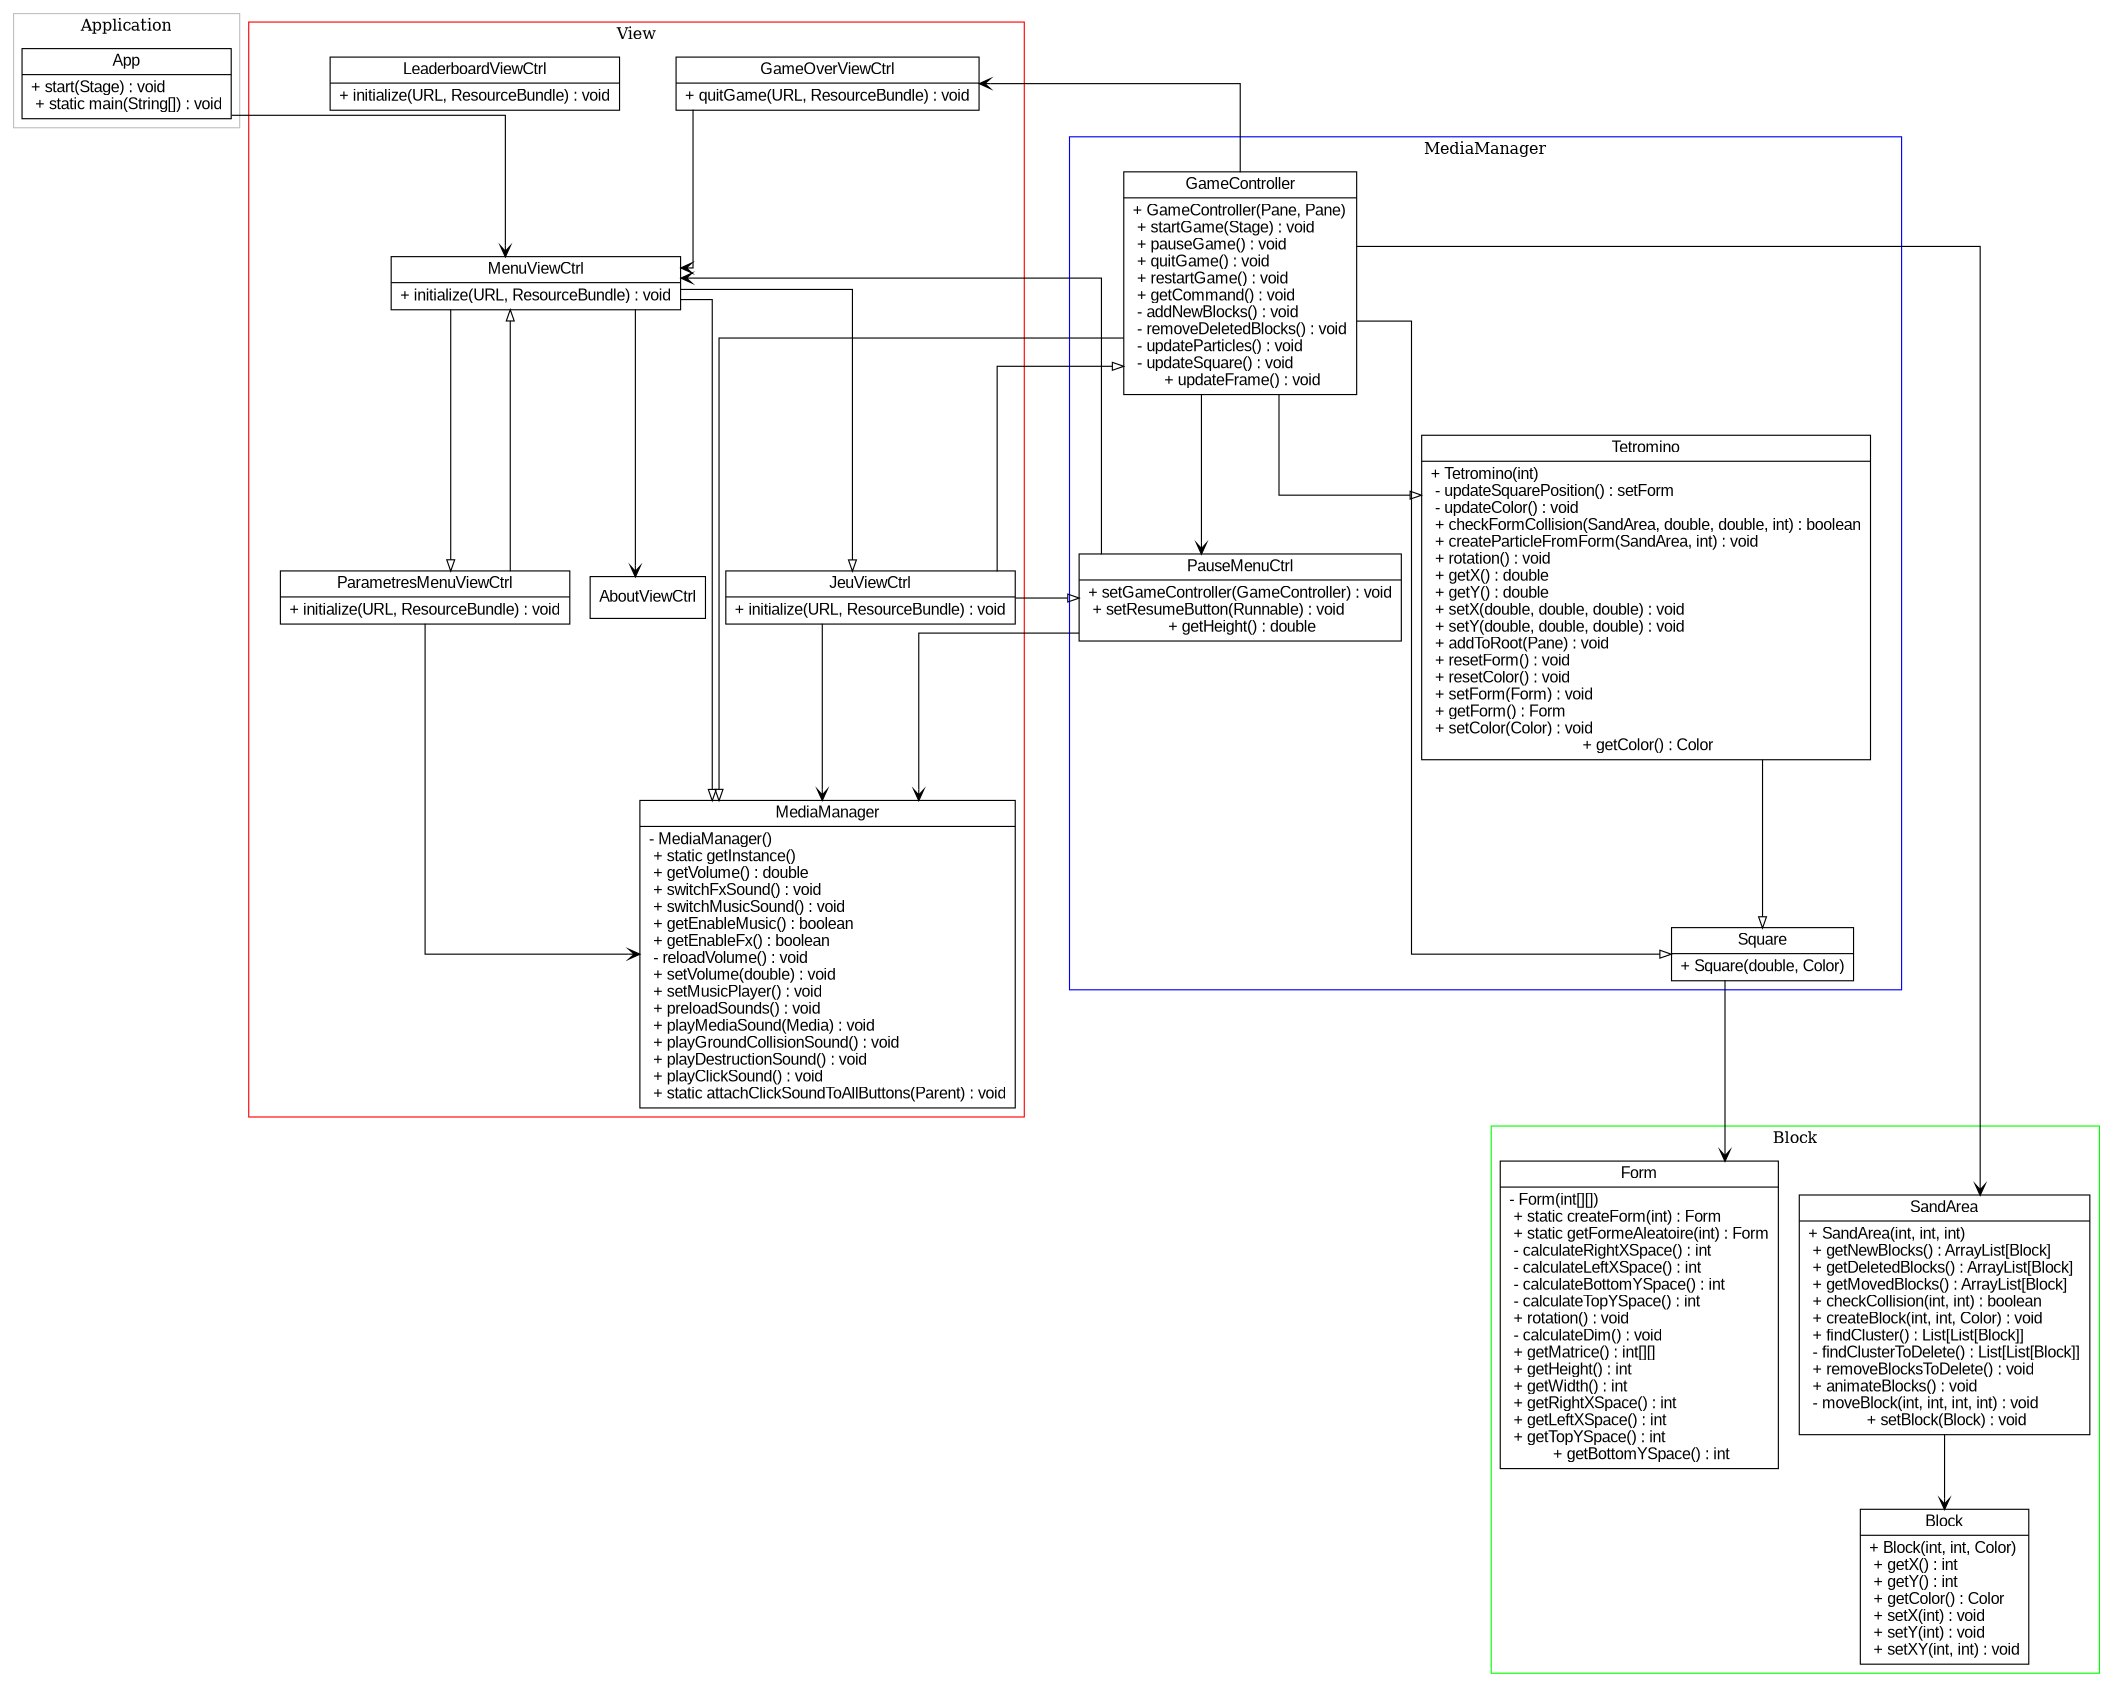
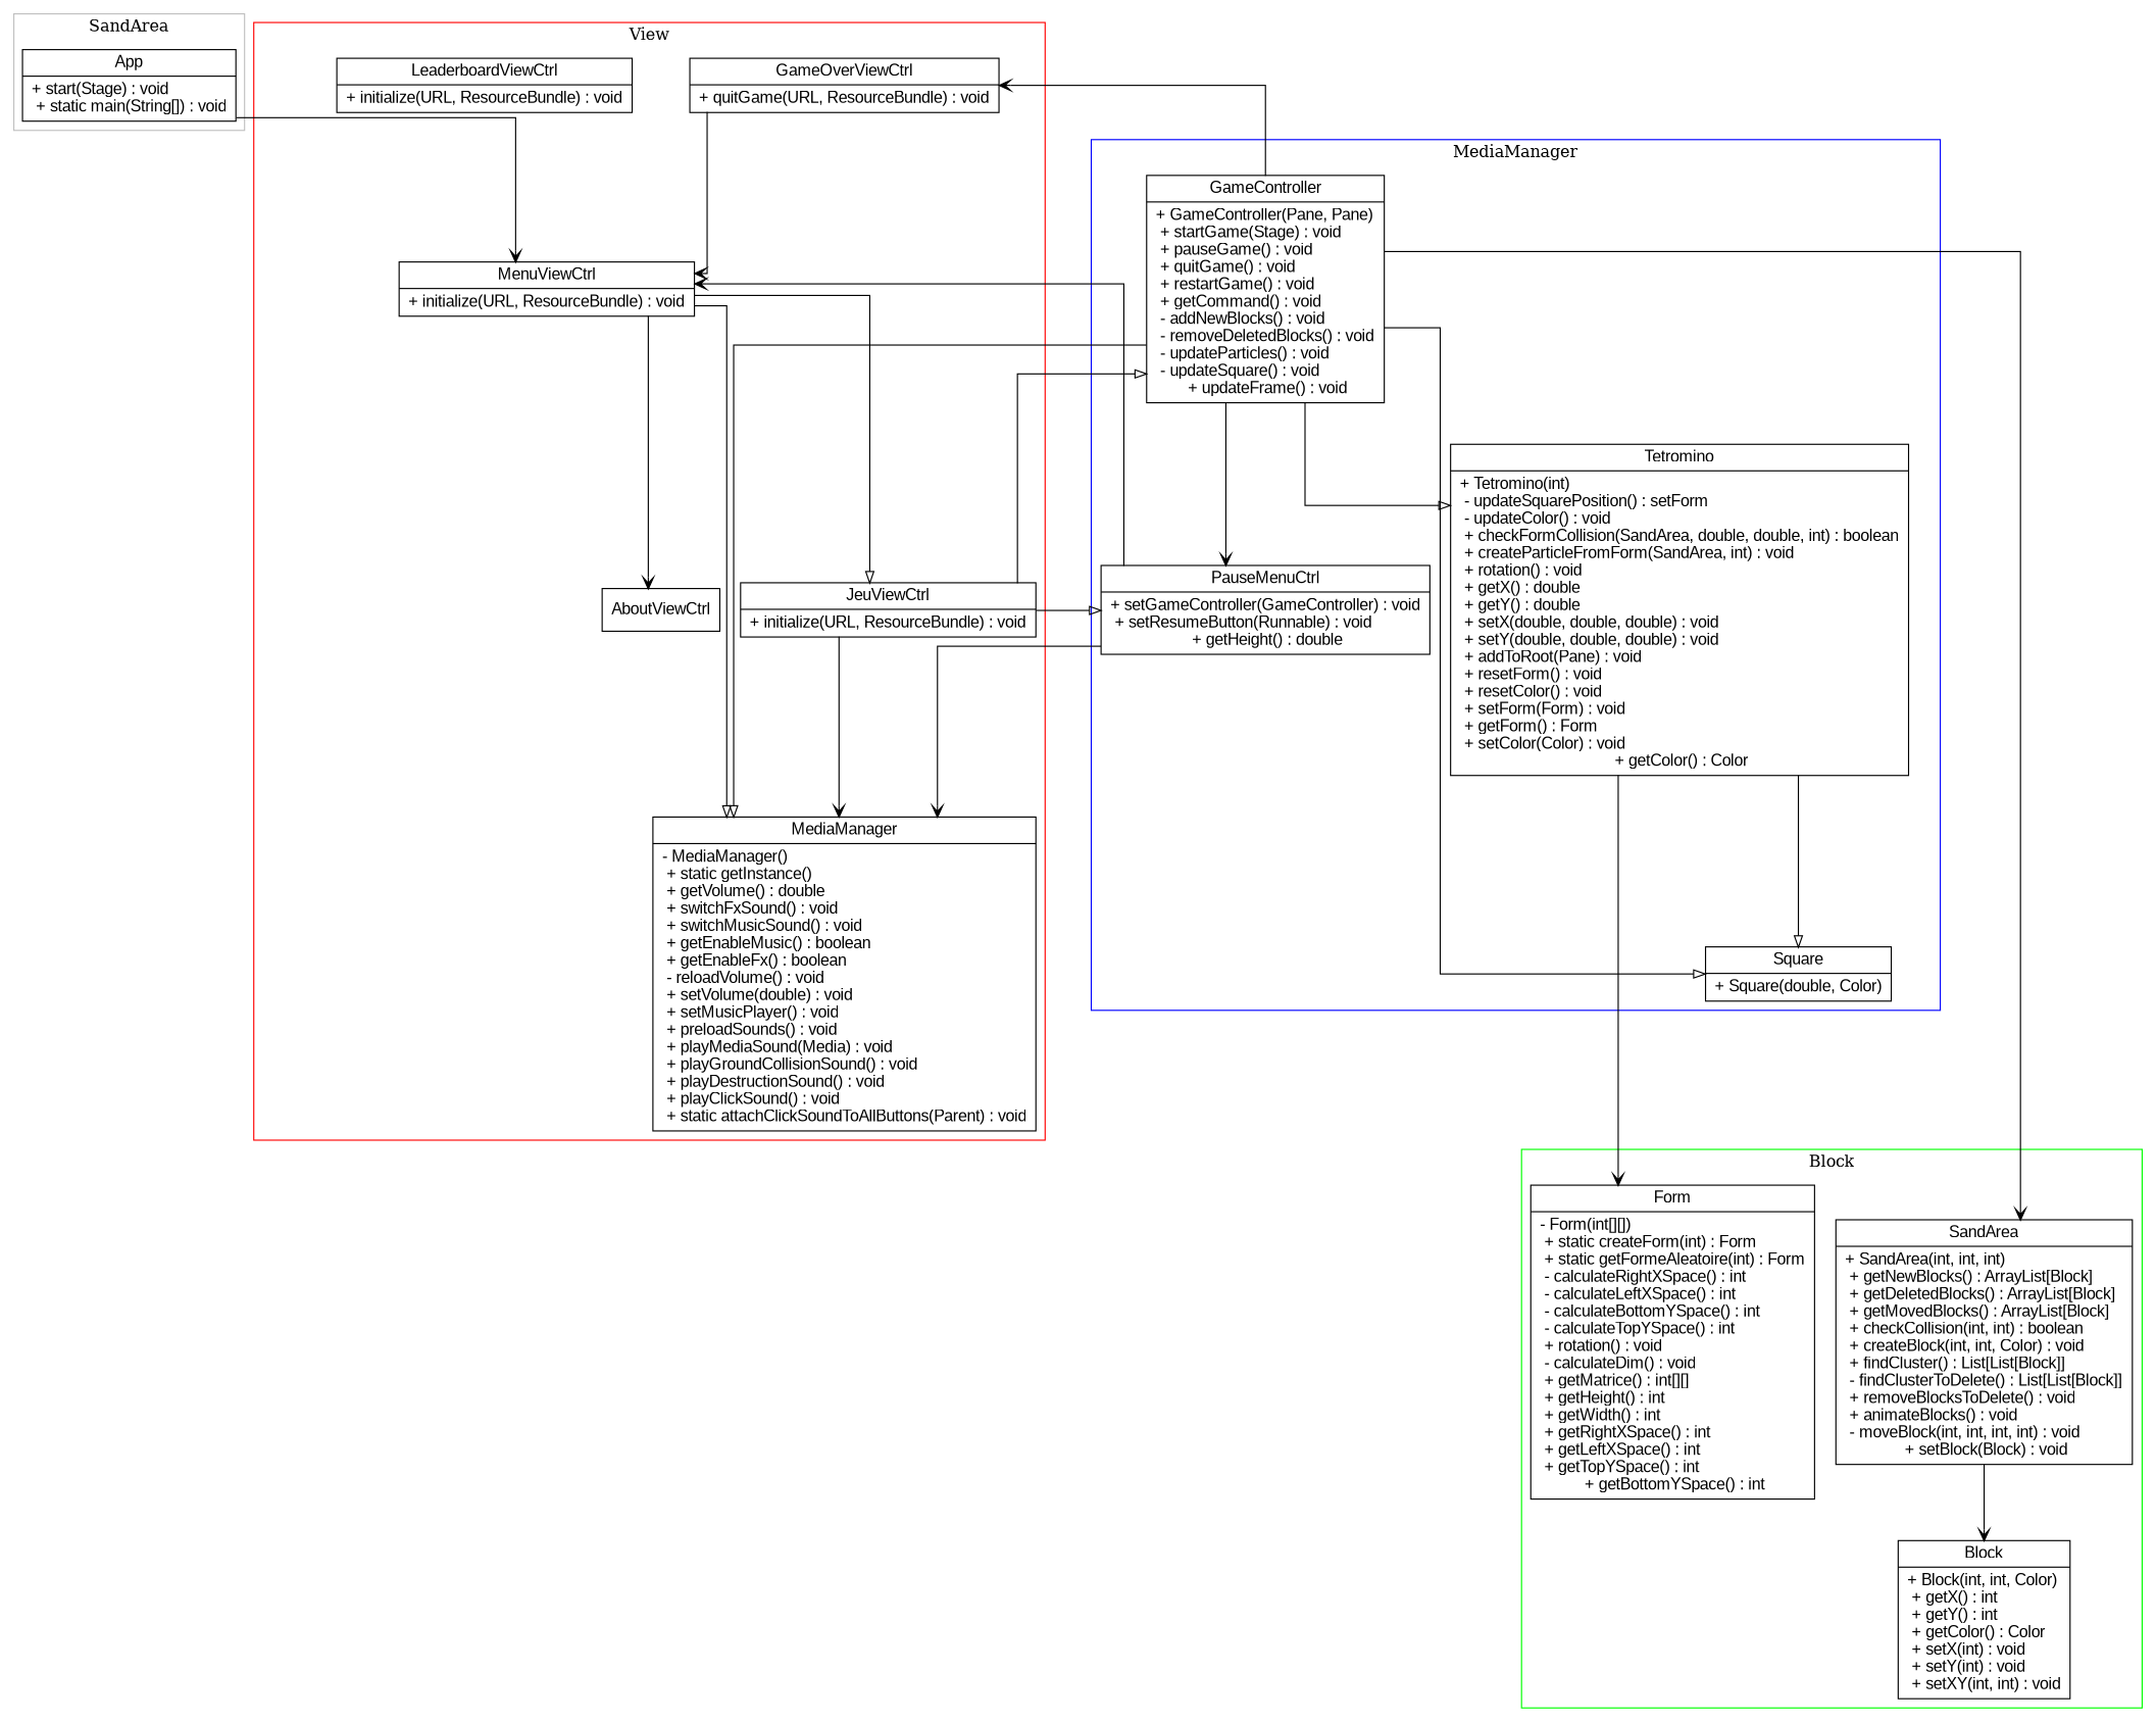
  digraph {
    rankdir=TB
    splines=ortho
    node [fontname=Arial shape=record]
    edge [arrowhead=vee]
    n1 [label="{MenuViewCtrl| + initialize(URL, ResourceBundle) : void}"]
    n2 [label="{JeuViewCtrl| + initialize(URL, ResourceBundle) : void}"]
-   n3 [label="{ParametresMenuViewCtrl| + initialize(URL, ResourceBundle) : void}"]
    n4 [label="{GameOverViewCtrl| + quitGame(URL, ResourceBundle) : void}"]
    n5 [label="{LeaderboardViewCtrl| + initialize(URL, ResourceBundle) : void}"]
    n6 [label=AboutViewCtrl]
    n7 [label="{MediaManager| - MediaManager()\l + static getInstance()\l + getVolume() : double\l + switchFxSound() : void\l + switchMusicSound() : void\l + getEnableMusic() : boolean\l + getEnableFx() : boolean\l - reloadVolume() : void\l + setVolume(double) : void\l + setMusicPlayer() : void\l + preloadSounds() : void\l + playMediaSound(Media) : void\l + playGroundCollisionSound() : void\l + playDestructionSound() : void\l + playClickSound() : void\l + static attachClickSoundToAllButtons(Parent) : void}"]
    n8 [label="{App| + start(Stage) : void\l + static main(String[]) : void}"]
    n9 [label="{GameController| + GameController(Pane, Pane)\l + startGame(Stage) : void\l + pauseGame() : void\l + quitGame() : void\l + restartGame() : void\l + getCommand() : void\l - addNewBlocks() : void\l - removeDeletedBlocks() : void\l - updateParticles() : void\l - updateSquare() : void\l + updateFrame() : void}"]
    n10 [label="{PauseMenuCtrl| + setGameController(GameController) : void\l + setResumeButton(Runnable) : void\l + getHeight() : double}"]
    n11 [label="{Tetromino| + Tetromino(int)\l - updateSquarePosition() : setForm\l - updateColor() : void\l + checkFormCollision(SandArea, double, double, int) : boolean\l + createParticleFromForm(SandArea, int) : void\l + rotation() : void\l + getX() : double\l + getY() : double\l + setX(double, double, double) : void\l + setY(double, double, double) : void\l + addToRoot(Pane) : void\l + resetForm() : void\l + resetColor() : void\l + setForm(Form) : void\l + getForm() : Form\l + setColor(Color) : void\l + getColor() : Color}"]
    n12 [label="{Square| + Square(double, Color)}"]
    n13 [label="{Form| - Form(int[][])\l + static createForm(int) : Form\l + static getFormeAleatoire(int) : Form\l - calculateRightXSpace() : int\l - calculateLeftXSpace() : int\l - calculateBottomYSpace() : int\l - calculateTopYSpace() : int\l + rotation() : void\l - calculateDim() : void\l + getMatrice() : int[][]\l + getHeight() : int\l + getWidth() : int\l + getRightXSpace() : int\l + getLeftXSpace() : int\l + getTopYSpace() : int\l + getBottomYSpace() : int}"]
    n14 [label="{Block| + Block(int, int, Color)\l + getX() : int\l + getY() : int\l + getColor() : Color\l + setX(int) : void\l + setY(int) : void\l + setXY(int, int) : void}"]
    n15 [label="{SandArea| + SandArea(int, int, int)\l + getNewBlocks() : ArrayList[Block]\l + getDeletedBlocks() : ArrayList[Block]\l + getMovedBlocks() : ArrayList[Block]\l + checkCollision(int, int) : boolean\l + createBlock(int, int, Color) : void\l + findCluster() : List[List[Block]]\l - findClusterToDelete() : List[List[Block]]\l + removeBlocksToDelete() : void\l + animateBlocks() : void\l - moveBlock(int, int, int, int) : void\l + setBlock(Block) : void}"]
    subgraph cluster_1 {
      color=red
      label=View
      n1
      n2
-     n3
      n4
      n5
      n6
      n7
    }
    subgraph cluster_2 {
      color=gray
-     label=Application
+     label=SandArea
      n8
    }
    subgraph cluster_3 {
      color=blue
      label=MediaManager
      n9
      n10
      n11
      n12
    }
    subgraph cluster_4 {
      color=green
      label=Block
      n13
      n14
      n15
    }
    n1 -> n2 [arrowhead=onormal]
-   n1 -> n3 [arrowhead=onormal]
    n1 -> n6
    n1 -> n7 [arrowhead=onormal]
    n2 -> n7
    n2 -> n9 [arrowhead=onormal]
    n2 -> n10 [arrowhead=onormal]
-   n3 -> n1 [arrowhead=onormal]
-   n3 -> n7
    n4 -> n1
    n8 -> n1
    n9 -> n4
    n9 -> n7 [arrowhead=onormal]
    n9 -> n10
    n9 -> n11 [arrowhead=onormal]
    n9 -> n12 [arrowhead=onormal]
    n9 -> n15
    n10 -> n1
    n10 -> n7
    n11 -> n12 [arrowhead=onormal]
-   n12 -> n13
+   n11 -> n13
    n15 -> n14
  }
